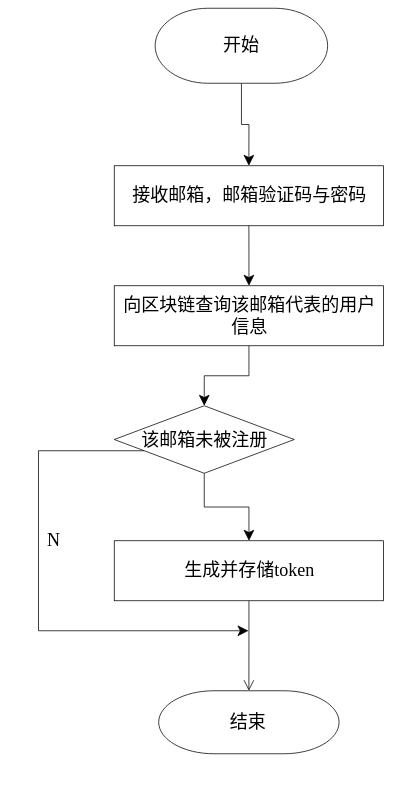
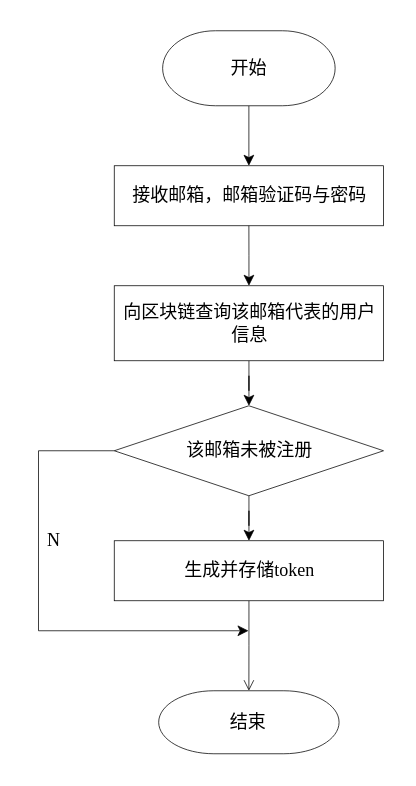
  <mxCell id="0" />
  <mxCell id="1" parent="0" />
  <mxCell id="2" style="edgeStyle=orthogonalEdgeStyle;rounded=0;orthogonalLoop=1;jettySize=auto;html=1;entryX=0.5;entryY=0;entryDx=0;entryDy=0;strokeWidth=0.5;fontFamily=宋体;" parent="1" source="3" target="4" edge="1"><mxGeometry relative="1" as="geometry" /></mxCell>
- <mxCell id="3" value="开始" style="strokeWidth=0.5;html=1;shape=mxgraph.flowchart.terminator;whiteSpace=wrap;fontFamily=宋体;" parent="1" vertex="1"><mxGeometry x="102.76" y="5" width="115" height="50" as="geometry" /></mxCell>
+ <mxCell id="3" value="开始" style="strokeWidth=0.5;html=1;shape=mxgraph.flowchart.terminator;whiteSpace=wrap;fontFamily=宋体;" parent="1" vertex="1"><mxGeometry x="107.76" y="20" width="115" height="50" as="geometry" /></mxCell>
  <mxCell id="4" value="接收邮箱，邮箱验证码与密码" style="whiteSpace=wrap;html=1;strokeWidth=0.5;fontFamily=宋体;" parent="1" vertex="1"><mxGeometry x="75.5" y="110" width="179.5" height="40" as="geometry" /></mxCell>
  <mxCell id="5" value="" style="edgeStyle=orthogonalEdgeStyle;rounded=0;orthogonalLoop=1;jettySize=auto;html=1;exitX=0.5;exitY=1;exitDx=0;exitDy=0;strokeWidth=0.5;fontFamily=宋体;" parent="1" source="4" target="7" edge="1"><mxGeometry relative="1" as="geometry"><mxPoint x="165.25" y="150" as="sourcePoint" /></mxGeometry></mxCell>
  <mxCell id="6" value="" style="edgeStyle=orthogonalEdgeStyle;rounded=0;orthogonalLoop=1;jettySize=auto;html=1;strokeWidth=0.5;fontFamily=宋体;" parent="1" source="7" target="10" edge="1"><mxGeometry relative="1" as="geometry" /></mxCell>
- <mxCell id="7" value="向区块链查询该邮箱代表的用户信息" style="whiteSpace=wrap;html=1;strokeWidth=0.5;fontFamily=宋体;" parent="1" vertex="1"><mxGeometry x="75.5" y="190" width="179.5" height="40" as="geometry" /></mxCell>
+ <mxCell id="7" value="向区块链查询该邮箱代表的用户信息" style="whiteSpace=wrap;html=1;strokeWidth=0.5;fontFamily=宋体;" parent="1" vertex="1"><mxGeometry x="75.5" y="190" width="179.5" height="50" as="geometry" /></mxCell>
  <mxCell id="8" value="" style="edgeStyle=orthogonalEdgeStyle;rounded=0;orthogonalLoop=1;jettySize=auto;html=1;strokeWidth=0.5;fontFamily=宋体;" parent="1" source="10" target="12" edge="1"><mxGeometry relative="1" as="geometry" /></mxCell>
  <mxCell id="9" style="edgeStyle=orthogonalEdgeStyle;rounded=0;orthogonalLoop=1;jettySize=auto;html=1;strokeWidth=0.5;fontFamily=宋体;" parent="1" source="10" edge="1"><mxGeometry relative="1" as="geometry"><mxPoint x="165" y="420" as="targetPoint" /><Array as="points"><mxPoint x="25" y="300" /><mxPoint x="25" y="420" /></Array></mxGeometry></mxCell>
- <mxCell id="10" value="该邮箱未被注册" style="rhombus;whiteSpace=wrap;html=1;strokeWidth=0.5;fontFamily=宋体;" parent="1" vertex="1"><mxGeometry x="75.5" y="270" width="120" height="45" as="geometry" /></mxCell>
+ <mxCell id="10" value="该邮箱未被注册" style="rhombus;whiteSpace=wrap;html=1;strokeWidth=0.5;fontFamily=宋体;" parent="1" vertex="1"><mxGeometry x="75.5" y="270" width="179.5" height="60" as="geometry" /></mxCell>
  <mxCell id="11" value="" style="edgeStyle=orthogonalEdgeStyle;rounded=0;orthogonalLoop=1;jettySize=auto;html=1;entryX=0.5;entryY=0;entryDx=0;entryDy=0;entryPerimeter=0;strokeWidth=0.5;fontFamily=宋体;endArrow=open;" parent="1" source="12" target="13" edge="1"><mxGeometry relative="1" as="geometry"><mxPoint x="186" y="600" as="targetPoint" /></mxGeometry></mxCell>
  <mxCell id="12" value="生成并存储token" style="whiteSpace=wrap;html=1;strokeWidth=0.5;fontFamily=宋体;" parent="1" vertex="1"><mxGeometry x="75.5" y="360" width="179.5" height="40" as="geometry" /></mxCell>
  <mxCell id="13" value="结束" style="strokeWidth=0.5;html=1;shape=mxgraph.flowchart.terminator;whiteSpace=wrap;fontFamily=宋体;" parent="1" vertex="1"><mxGeometry x="105.13" y="460" width="120.25" height="42" as="geometry" /></mxCell>
  <mxCell id="14" value="N" style="text;html=1;align=center;verticalAlign=middle;resizable=0;points=[];autosize=1;strokeColor=none;fillColor=none;strokeWidth=0.5;fontFamily=宋体;" parent="1" vertex="1"><mxGeometry x="20" y="345" width="30" height="30" as="geometry" /></mxCell>
